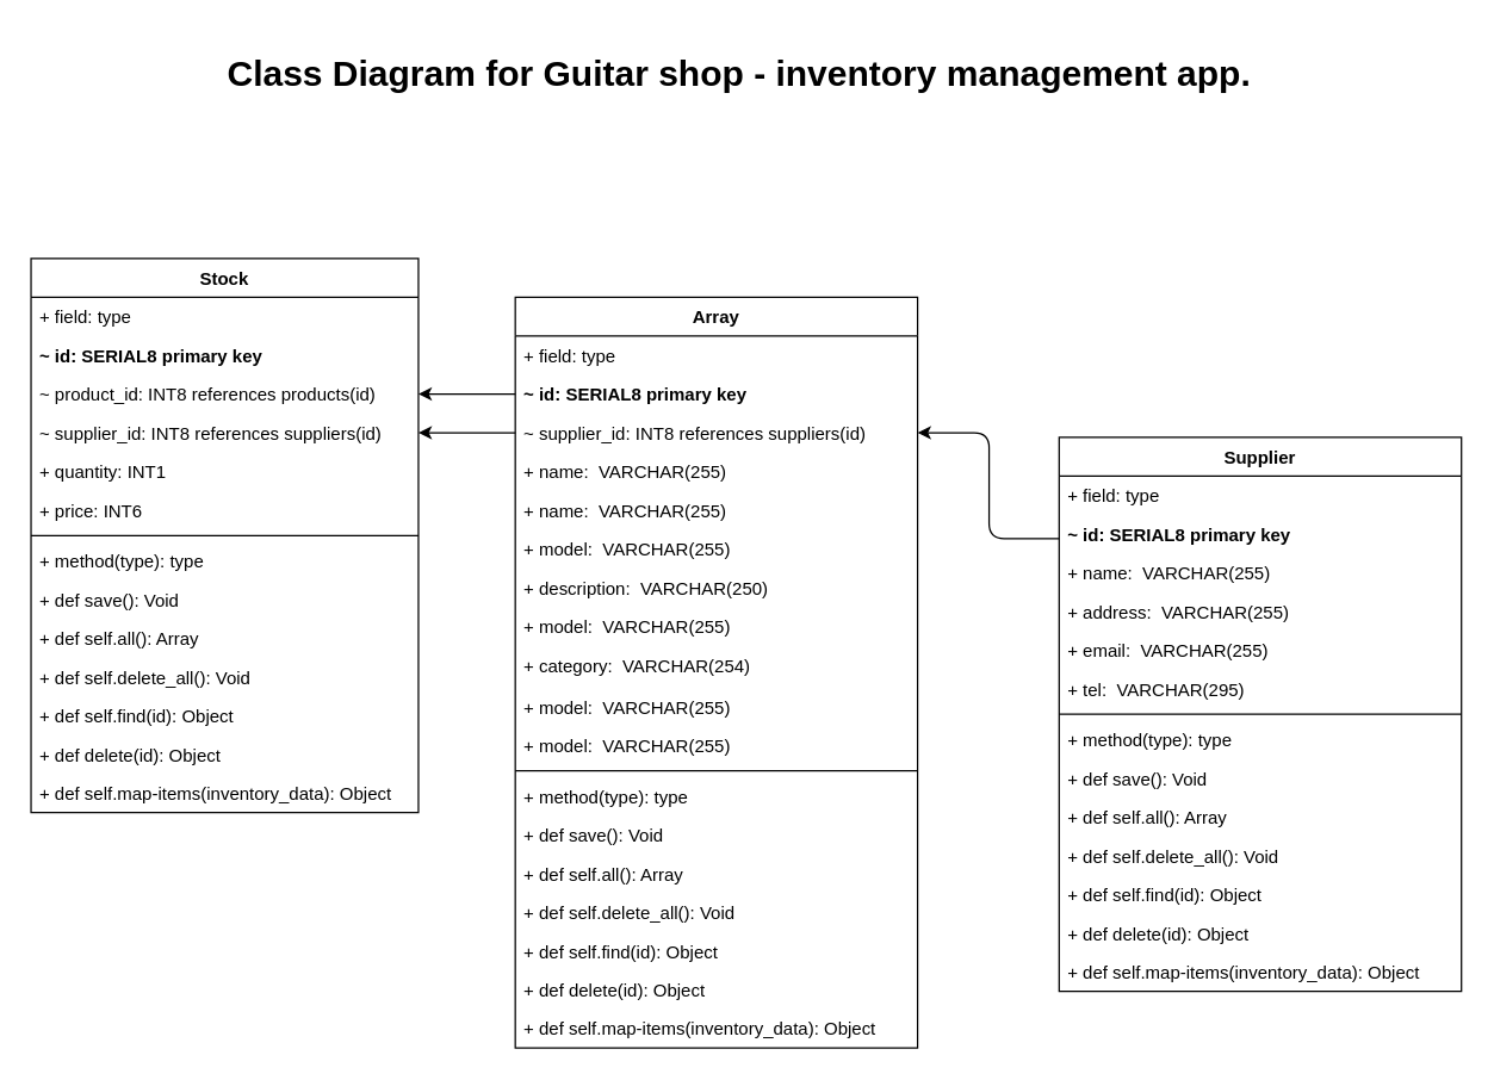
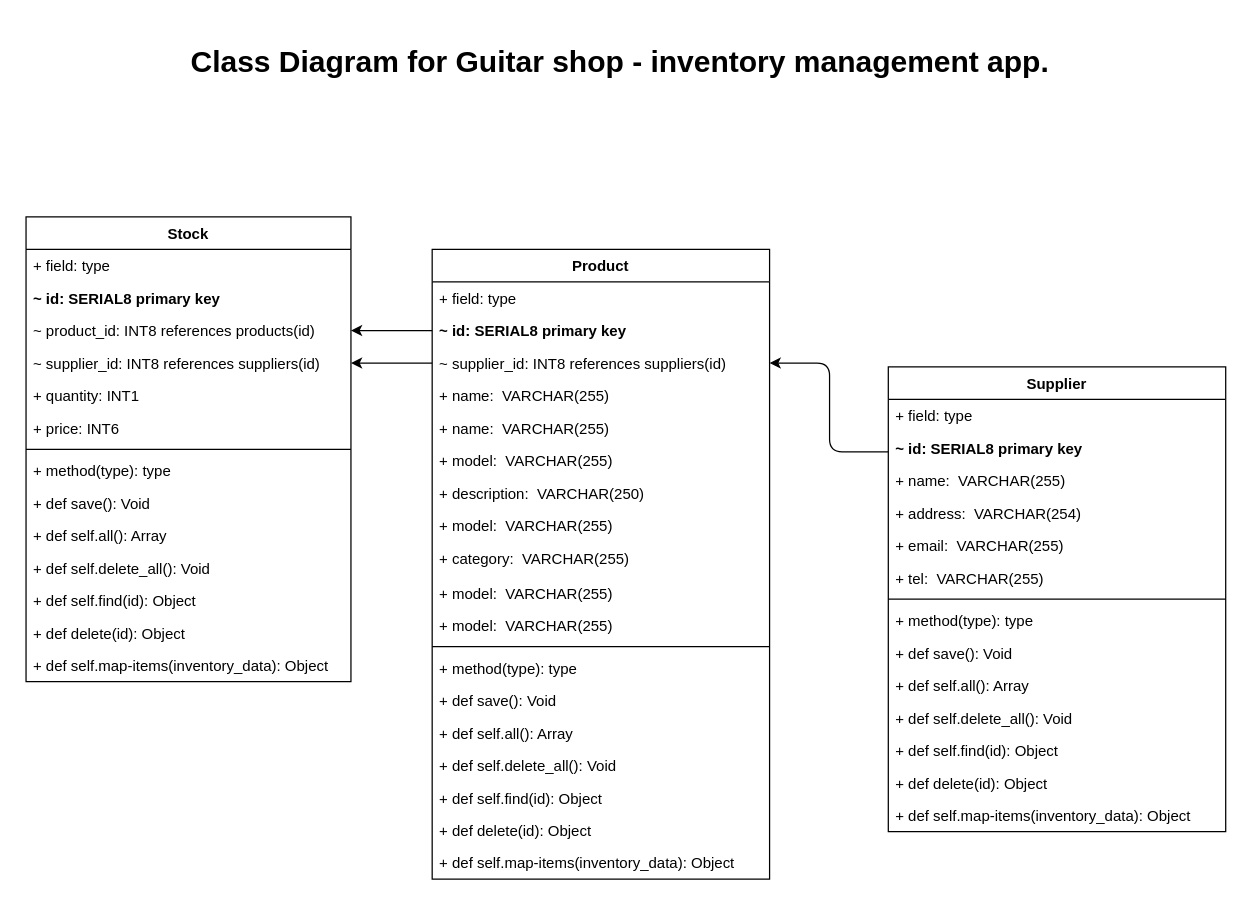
  <mxCell id="0" />
  <mxCell id="1" parent="0" />
  <mxCell id="2" value="Class Diagram for Guitar shop - inventory management app." style="text;strokeColor=none;fillColor=none;html=1;fontSize=24;fontStyle=1;verticalAlign=middle;align=center;" parent="1" vertex="1"><mxGeometry x="50" y="20" width="890" height="60" as="geometry" /></mxCell>
  <mxCell id="3" value="Stock" style="swimlane;fontStyle=1;align=center;verticalAlign=top;childLayout=stackLayout;horizontal=1;startSize=26;horizontalStack=0;resizeParent=1;resizeParentMax=0;resizeLast=0;collapsible=1;marginBottom=0;" parent="1" vertex="1"><mxGeometry x="20" y="173" width="260" height="372" as="geometry" /></mxCell>
  <mxCell id="4" value="+ field: type" style="text;strokeColor=none;fillColor=none;align=left;verticalAlign=top;spacingLeft=4;spacingRight=4;overflow=hidden;rotatable=0;points=[[0,0.5],[1,0.5]];portConstraint=eastwest;" parent="3" vertex="1"><mxGeometry y="26" width="260" height="26" as="geometry" /></mxCell>
  <mxCell id="5" value="~ id: SERIAL8 primary key " style="text;strokeColor=none;fillColor=none;align=left;verticalAlign=top;spacingLeft=4;spacingRight=4;overflow=hidden;rotatable=0;points=[[0,0.5],[1,0.5]];portConstraint=eastwest;fontStyle=1" parent="3" vertex="1"><mxGeometry y="52" width="260" height="26" as="geometry" /></mxCell>
  <mxCell id="6" value="~ product_id: INT8 references products(id)&#10;" style="text;strokeColor=none;fillColor=none;align=left;verticalAlign=top;spacingLeft=4;spacingRight=4;overflow=hidden;rotatable=0;points=[[0,0.5],[1,0.5]];portConstraint=eastwest;" parent="3" vertex="1"><mxGeometry y="78" width="260" height="26" as="geometry" /></mxCell>
  <mxCell id="7" value="~ supplier_id: INT8 references suppliers(id)" style="text;strokeColor=none;fillColor=none;align=left;verticalAlign=top;spacingLeft=4;spacingRight=4;overflow=hidden;rotatable=0;points=[[0,0.5],[1,0.5]];portConstraint=eastwest;" parent="3" vertex="1"><mxGeometry y="104" width="260" height="26" as="geometry" /></mxCell>
  <mxCell id="8" value="+ quantity: INT1" style="text;strokeColor=none;fillColor=none;align=left;verticalAlign=top;spacingLeft=4;spacingRight=4;overflow=hidden;rotatable=0;points=[[0,0.5],[1,0.5]];portConstraint=eastwest;" parent="3" vertex="1"><mxGeometry y="130" width="260" height="26" as="geometry" /></mxCell>
  <mxCell id="9" value="+ price: INT6" style="text;strokeColor=none;fillColor=none;align=left;verticalAlign=top;spacingLeft=4;spacingRight=4;overflow=hidden;rotatable=0;points=[[0,0.5],[1,0.5]];portConstraint=eastwest;" parent="3" vertex="1"><mxGeometry y="156" width="260" height="26" as="geometry" /></mxCell>
  <mxCell id="10" value="" style="line;strokeWidth=1;fillColor=none;align=left;verticalAlign=middle;spacingTop=-1;spacingLeft=3;spacingRight=3;rotatable=0;labelPosition=right;points=[];portConstraint=eastwest;" parent="3" vertex="1"><mxGeometry y="182" width="260" height="8" as="geometry" /></mxCell>
  <mxCell id="11" value="+ method(type): type" style="text;strokeColor=none;fillColor=none;align=left;verticalAlign=top;spacingLeft=4;spacingRight=4;overflow=hidden;rotatable=0;points=[[0,0.5],[1,0.5]];portConstraint=eastwest;" parent="3" vertex="1"><mxGeometry y="190" width="260" height="26" as="geometry" /></mxCell>
  <mxCell id="12" value="+ def save(): Void" style="text;strokeColor=none;fillColor=none;align=left;verticalAlign=top;spacingLeft=4;spacingRight=4;overflow=hidden;rotatable=0;points=[[0,0.5],[1,0.5]];portConstraint=eastwest;" parent="3" vertex="1"><mxGeometry y="216" width="260" height="26" as="geometry" /></mxCell>
  <mxCell id="13" value="+ def self.all(): Array" style="text;strokeColor=none;fillColor=none;align=left;verticalAlign=top;spacingLeft=4;spacingRight=4;overflow=hidden;rotatable=0;points=[[0,0.5],[1,0.5]];portConstraint=eastwest;" parent="3" vertex="1"><mxGeometry y="242" width="260" height="26" as="geometry" /></mxCell>
  <mxCell id="14" value="+ def self.delete_all(): Void" style="text;strokeColor=none;fillColor=none;align=left;verticalAlign=top;spacingLeft=4;spacingRight=4;overflow=hidden;rotatable=0;points=[[0,0.5],[1,0.5]];portConstraint=eastwest;" parent="3" vertex="1"><mxGeometry y="268" width="260" height="26" as="geometry" /></mxCell>
  <mxCell id="15" value="+ def self.find(id): Object" style="text;strokeColor=none;fillColor=none;align=left;verticalAlign=top;spacingLeft=4;spacingRight=4;overflow=hidden;rotatable=0;points=[[0,0.5],[1,0.5]];portConstraint=eastwest;" parent="3" vertex="1"><mxGeometry y="294" width="260" height="26" as="geometry" /></mxCell>
  <mxCell id="16" value="+ def delete(id): Object" style="text;strokeColor=none;fillColor=none;align=left;verticalAlign=top;spacingLeft=4;spacingRight=4;overflow=hidden;rotatable=0;points=[[0,0.5],[1,0.5]];portConstraint=eastwest;" parent="3" vertex="1"><mxGeometry y="320" width="260" height="26" as="geometry" /></mxCell>
  <mxCell id="17" value="+ def self.map-items(inventory_data): Object" style="text;strokeColor=none;fillColor=none;align=left;verticalAlign=top;spacingLeft=4;spacingRight=4;overflow=hidden;rotatable=0;points=[[0,0.5],[1,0.5]];portConstraint=eastwest;" parent="3" vertex="1"><mxGeometry y="346" width="260" height="26" as="geometry" /></mxCell>
- <mxCell id="18" value="Array" style="swimlane;fontStyle=1;align=center;verticalAlign=top;childLayout=stackLayout;horizontal=1;startSize=26;horizontalStack=0;resizeParent=1;resizeParentMax=0;resizeLast=0;collapsible=1;marginBottom=0;" parent="1" vertex="1"><mxGeometry x="345" y="199" width="270" height="504" as="geometry" /></mxCell>
+ <mxCell id="18" value="Product" style="swimlane;fontStyle=1;align=center;verticalAlign=top;childLayout=stackLayout;horizontal=1;startSize=26;horizontalStack=0;resizeParent=1;resizeParentMax=0;resizeLast=0;collapsible=1;marginBottom=0;" parent="1" vertex="1"><mxGeometry x="345" y="199" width="270" height="504" as="geometry" /></mxCell>
  <mxCell id="19" value="+ field: type" style="text;strokeColor=none;fillColor=none;align=left;verticalAlign=top;spacingLeft=4;spacingRight=4;overflow=hidden;rotatable=0;points=[[0,0.5],[1,0.5]];portConstraint=eastwest;" parent="18" vertex="1"><mxGeometry y="26" width="270" height="26" as="geometry" /></mxCell>
  <mxCell id="20" value="~ id: SERIAL8 primary key " style="text;strokeColor=none;fillColor=none;align=left;verticalAlign=top;spacingLeft=4;spacingRight=4;overflow=hidden;rotatable=0;points=[[0,0.5],[1,0.5]];portConstraint=eastwest;fontStyle=1" parent="18" vertex="1"><mxGeometry y="52" width="270" height="26" as="geometry" /></mxCell>
  <mxCell id="21" value="~ supplier_id: INT8 references suppliers(id)" style="text;strokeColor=none;fillColor=none;align=left;verticalAlign=top;spacingLeft=4;spacingRight=4;overflow=hidden;rotatable=0;points=[[0,0.5],[1,0.5]];portConstraint=eastwest;" parent="18" vertex="1"><mxGeometry y="78" width="270" height="26" as="geometry" /></mxCell>
  <mxCell id="22" value="+ name:  VARCHAR(255)" style="text;strokeColor=none;fillColor=none;align=left;verticalAlign=top;spacingLeft=4;spacingRight=4;overflow=hidden;rotatable=0;points=[[0,0.5],[1,0.5]];portConstraint=eastwest;" parent="18" vertex="1"><mxGeometry y="104" width="270" height="26" as="geometry" /></mxCell>
  <mxCell id="23" value="+ name:  VARCHAR(255)" style="text;strokeColor=none;fillColor=none;align=left;verticalAlign=top;spacingLeft=4;spacingRight=4;overflow=hidden;rotatable=0;points=[[0,0.5],[1,0.5]];portConstraint=eastwest;" parent="18" vertex="1"><mxGeometry y="130" width="270" height="26" as="geometry" /></mxCell>
  <mxCell id="24" value="+ model:  VARCHAR(255)" style="text;strokeColor=none;fillColor=none;align=left;verticalAlign=top;spacingLeft=4;spacingRight=4;overflow=hidden;rotatable=0;points=[[0,0.5],[1,0.5]];portConstraint=eastwest;" parent="18" vertex="1"><mxGeometry y="156" width="270" height="26" as="geometry" /></mxCell>
  <mxCell id="25" value="+ description:  VARCHAR(250)" style="text;strokeColor=none;fillColor=none;align=left;verticalAlign=top;spacingLeft=4;spacingRight=4;overflow=hidden;rotatable=0;points=[[0,0.5],[1,0.5]];portConstraint=eastwest;" parent="18" vertex="1"><mxGeometry y="182" width="270" height="26" as="geometry" /></mxCell>
  <mxCell id="26" value="+ model:  VARCHAR(255)" style="text;strokeColor=none;fillColor=none;align=left;verticalAlign=top;spacingLeft=4;spacingRight=4;overflow=hidden;rotatable=0;points=[[0,0.5],[1,0.5]];portConstraint=eastwest;" parent="18" vertex="1"><mxGeometry y="208" width="270" height="26" as="geometry" /></mxCell>
- <mxCell id="27" value="+ category:  VARCHAR(254)" style="text;strokeColor=none;fillColor=none;align=left;verticalAlign=top;spacingLeft=4;spacingRight=4;overflow=hidden;rotatable=0;points=[[0,0.5],[1,0.5]];portConstraint=eastwest;" parent="18" vertex="1"><mxGeometry y="234" width="270" height="28" as="geometry" /></mxCell>
+ <mxCell id="27" value="+ category:  VARCHAR(255)" style="text;strokeColor=none;fillColor=none;align=left;verticalAlign=top;spacingLeft=4;spacingRight=4;overflow=hidden;rotatable=0;points=[[0,0.5],[1,0.5]];portConstraint=eastwest;" parent="18" vertex="1"><mxGeometry y="234" width="270" height="28" as="geometry" /></mxCell>
  <mxCell id="28" value="+ model:  VARCHAR(255)" style="text;strokeColor=none;fillColor=none;align=left;verticalAlign=top;spacingLeft=4;spacingRight=4;overflow=hidden;rotatable=0;points=[[0,0.5],[1,0.5]];portConstraint=eastwest;" parent="18" vertex="1"><mxGeometry y="262" width="270" height="26" as="geometry" /></mxCell>
  <mxCell id="29" value="+ model:  VARCHAR(255)" style="text;strokeColor=none;fillColor=none;align=left;verticalAlign=top;spacingLeft=4;spacingRight=4;overflow=hidden;rotatable=0;points=[[0,0.5],[1,0.5]];portConstraint=eastwest;" parent="18" vertex="1"><mxGeometry y="288" width="270" height="26" as="geometry" /></mxCell>
  <mxCell id="30" value="" style="line;strokeWidth=1;fillColor=none;align=left;verticalAlign=middle;spacingTop=-1;spacingLeft=3;spacingRight=3;rotatable=0;labelPosition=right;points=[];portConstraint=eastwest;" parent="18" vertex="1"><mxGeometry y="314" width="270" height="8" as="geometry" /></mxCell>
  <mxCell id="31" value="+ method(type): type" style="text;strokeColor=none;fillColor=none;align=left;verticalAlign=top;spacingLeft=4;spacingRight=4;overflow=hidden;rotatable=0;points=[[0,0.5],[1,0.5]];portConstraint=eastwest;" parent="18" vertex="1"><mxGeometry y="322" width="270" height="26" as="geometry" /></mxCell>
  <mxCell id="32" value="+ def save(): Void" style="text;strokeColor=none;fillColor=none;align=left;verticalAlign=top;spacingLeft=4;spacingRight=4;overflow=hidden;rotatable=0;points=[[0,0.5],[1,0.5]];portConstraint=eastwest;" parent="18" vertex="1"><mxGeometry y="348" width="270" height="26" as="geometry" /></mxCell>
  <mxCell id="33" value="+ def self.all(): Array" style="text;strokeColor=none;fillColor=none;align=left;verticalAlign=top;spacingLeft=4;spacingRight=4;overflow=hidden;rotatable=0;points=[[0,0.5],[1,0.5]];portConstraint=eastwest;" parent="18" vertex="1"><mxGeometry y="374" width="270" height="26" as="geometry" /></mxCell>
  <mxCell id="34" value="+ def self.delete_all(): Void" style="text;strokeColor=none;fillColor=none;align=left;verticalAlign=top;spacingLeft=4;spacingRight=4;overflow=hidden;rotatable=0;points=[[0,0.5],[1,0.5]];portConstraint=eastwest;" parent="18" vertex="1"><mxGeometry y="400" width="270" height="26" as="geometry" /></mxCell>
  <mxCell id="35" value="+ def self.find(id): Object" style="text;strokeColor=none;fillColor=none;align=left;verticalAlign=top;spacingLeft=4;spacingRight=4;overflow=hidden;rotatable=0;points=[[0,0.5],[1,0.5]];portConstraint=eastwest;" parent="18" vertex="1"><mxGeometry y="426" width="270" height="26" as="geometry" /></mxCell>
  <mxCell id="36" value="+ def delete(id): Object" style="text;strokeColor=none;fillColor=none;align=left;verticalAlign=top;spacingLeft=4;spacingRight=4;overflow=hidden;rotatable=0;points=[[0,0.5],[1,0.5]];portConstraint=eastwest;" parent="18" vertex="1"><mxGeometry y="452" width="270" height="26" as="geometry" /></mxCell>
  <mxCell id="37" value="+ def self.map-items(inventory_data): Object" style="text;strokeColor=none;fillColor=none;align=left;verticalAlign=top;spacingLeft=4;spacingRight=4;overflow=hidden;rotatable=0;points=[[0,0.5],[1,0.5]];portConstraint=eastwest;" parent="18" vertex="1"><mxGeometry y="478" width="270" height="26" as="geometry" /></mxCell>
  <mxCell id="38" style="edgeStyle=none;rounded=0;orthogonalLoop=1;jettySize=auto;html=1;entryX=1;entryY=0.5;entryDx=0;entryDy=0;" parent="18" source="21" target="21" edge="1"><mxGeometry relative="1" as="geometry" /></mxCell>
  <mxCell id="39" value="Supplier" style="swimlane;fontStyle=1;align=center;verticalAlign=top;childLayout=stackLayout;horizontal=1;startSize=26;horizontalStack=0;resizeParent=1;resizeParentMax=0;resizeLast=0;collapsible=1;marginBottom=0;" parent="1" vertex="1"><mxGeometry x="710" y="293" width="270" height="372" as="geometry" /></mxCell>
  <mxCell id="40" value="+ field: type" style="text;strokeColor=none;fillColor=none;align=left;verticalAlign=top;spacingLeft=4;spacingRight=4;overflow=hidden;rotatable=0;points=[[0,0.5],[1,0.5]];portConstraint=eastwest;" parent="39" vertex="1"><mxGeometry y="26" width="270" height="26" as="geometry" /></mxCell>
  <mxCell id="41" value="~ id: SERIAL8 primary key " style="text;strokeColor=none;fillColor=none;align=left;verticalAlign=top;spacingLeft=4;spacingRight=4;overflow=hidden;rotatable=0;points=[[0,0.5],[1,0.5]];portConstraint=eastwest;fontStyle=1" parent="39" vertex="1"><mxGeometry y="52" width="270" height="26" as="geometry" /></mxCell>
  <mxCell id="42" value="+ name:  VARCHAR(255)" style="text;strokeColor=none;fillColor=none;align=left;verticalAlign=top;spacingLeft=4;spacingRight=4;overflow=hidden;rotatable=0;points=[[0,0.5],[1,0.5]];portConstraint=eastwest;" parent="39" vertex="1"><mxGeometry y="78" width="270" height="26" as="geometry" /></mxCell>
- <mxCell id="43" value="+ address:  VARCHAR(255)" style="text;strokeColor=none;fillColor=none;align=left;verticalAlign=top;spacingLeft=4;spacingRight=4;overflow=hidden;rotatable=0;points=[[0,0.5],[1,0.5]];portConstraint=eastwest;" parent="39" vertex="1"><mxGeometry y="104" width="270" height="26" as="geometry" /></mxCell>
+ <mxCell id="43" value="+ address:  VARCHAR(254)" style="text;strokeColor=none;fillColor=none;align=left;verticalAlign=top;spacingLeft=4;spacingRight=4;overflow=hidden;rotatable=0;points=[[0,0.5],[1,0.5]];portConstraint=eastwest;" parent="39" vertex="1"><mxGeometry y="104" width="270" height="26" as="geometry" /></mxCell>
  <mxCell id="44" value="+ email:  VARCHAR(255)" style="text;strokeColor=none;fillColor=none;align=left;verticalAlign=top;spacingLeft=4;spacingRight=4;overflow=hidden;rotatable=0;points=[[0,0.5],[1,0.5]];portConstraint=eastwest;" parent="39" vertex="1"><mxGeometry y="130" width="270" height="26" as="geometry" /></mxCell>
- <mxCell id="45" value="+ tel:  VARCHAR(295)" style="text;strokeColor=none;fillColor=none;align=left;verticalAlign=top;spacingLeft=4;spacingRight=4;overflow=hidden;rotatable=0;points=[[0,0.5],[1,0.5]];portConstraint=eastwest;" parent="39" vertex="1"><mxGeometry y="156" width="270" height="26" as="geometry" /></mxCell>
+ <mxCell id="45" value="+ tel:  VARCHAR(255)" style="text;strokeColor=none;fillColor=none;align=left;verticalAlign=top;spacingLeft=4;spacingRight=4;overflow=hidden;rotatable=0;points=[[0,0.5],[1,0.5]];portConstraint=eastwest;" parent="39" vertex="1"><mxGeometry y="156" width="270" height="26" as="geometry" /></mxCell>
  <mxCell id="46" value="" style="line;strokeWidth=1;fillColor=none;align=left;verticalAlign=middle;spacingTop=-1;spacingLeft=3;spacingRight=3;rotatable=0;labelPosition=right;points=[];portConstraint=eastwest;" parent="39" vertex="1"><mxGeometry y="182" width="270" height="8" as="geometry" /></mxCell>
  <mxCell id="47" value="+ method(type): type" style="text;strokeColor=none;fillColor=none;align=left;verticalAlign=top;spacingLeft=4;spacingRight=4;overflow=hidden;rotatable=0;points=[[0,0.5],[1,0.5]];portConstraint=eastwest;" parent="39" vertex="1"><mxGeometry y="190" width="270" height="26" as="geometry" /></mxCell>
  <mxCell id="48" value="+ def save(): Void" style="text;strokeColor=none;fillColor=none;align=left;verticalAlign=top;spacingLeft=4;spacingRight=4;overflow=hidden;rotatable=0;points=[[0,0.5],[1,0.5]];portConstraint=eastwest;" parent="39" vertex="1"><mxGeometry y="216" width="270" height="26" as="geometry" /></mxCell>
  <mxCell id="49" value="+ def self.all(): Array" style="text;strokeColor=none;fillColor=none;align=left;verticalAlign=top;spacingLeft=4;spacingRight=4;overflow=hidden;rotatable=0;points=[[0,0.5],[1,0.5]];portConstraint=eastwest;" parent="39" vertex="1"><mxGeometry y="242" width="270" height="26" as="geometry" /></mxCell>
  <mxCell id="50" value="+ def self.delete_all(): Void" style="text;strokeColor=none;fillColor=none;align=left;verticalAlign=top;spacingLeft=4;spacingRight=4;overflow=hidden;rotatable=0;points=[[0,0.5],[1,0.5]];portConstraint=eastwest;" parent="39" vertex="1"><mxGeometry y="268" width="270" height="26" as="geometry" /></mxCell>
  <mxCell id="51" value="+ def self.find(id): Object" style="text;strokeColor=none;fillColor=none;align=left;verticalAlign=top;spacingLeft=4;spacingRight=4;overflow=hidden;rotatable=0;points=[[0,0.5],[1,0.5]];portConstraint=eastwest;" parent="39" vertex="1"><mxGeometry y="294" width="270" height="26" as="geometry" /></mxCell>
  <mxCell id="52" value="+ def delete(id): Object" style="text;strokeColor=none;fillColor=none;align=left;verticalAlign=top;spacingLeft=4;spacingRight=4;overflow=hidden;rotatable=0;points=[[0,0.5],[1,0.5]];portConstraint=eastwest;" parent="39" vertex="1"><mxGeometry y="320" width="270" height="26" as="geometry" /></mxCell>
  <mxCell id="53" value="+ def self.map-items(inventory_data): Object" style="text;strokeColor=none;fillColor=none;align=left;verticalAlign=top;spacingLeft=4;spacingRight=4;overflow=hidden;rotatable=0;points=[[0,0.5],[1,0.5]];portConstraint=eastwest;" parent="39" vertex="1"><mxGeometry y="346" width="270" height="26" as="geometry" /></mxCell>
  <mxCell id="54" value="" style="edgeStyle=elbowEdgeStyle;elbow=horizontal;endArrow=classic;html=1;exitX=0;exitY=0.5;exitDx=0;exitDy=0;" parent="1" source="20" target="6" edge="1"><mxGeometry width="50" height="50" relative="1" as="geometry"><mxPoint x="290" y="279" as="sourcePoint" /><mxPoint x="340" y="229" as="targetPoint" /></mxGeometry></mxCell>
  <mxCell id="55" value="" style="edgeStyle=elbowEdgeStyle;elbow=horizontal;endArrow=classic;html=1;entryX=1;entryY=0.5;entryDx=0;entryDy=0;" parent="1" target="21" edge="1"><mxGeometry width="50" height="50" relative="1" as="geometry"><mxPoint x="710" y="361" as="sourcePoint" /><mxPoint x="635" y="298" as="targetPoint" /></mxGeometry></mxCell>
  <mxCell id="56" value="" style="edgeStyle=elbowEdgeStyle;elbow=horizontal;endArrow=classic;html=1;exitX=0;exitY=0.5;exitDx=0;exitDy=0;entryX=1;entryY=0.5;entryDx=0;entryDy=0;" edge="1" parent="1" source="21" target="7"><mxGeometry width="50" height="50" relative="1" as="geometry"><mxPoint x="350" y="345" as="sourcePoint" /><mxPoint x="300" y="241" as="targetPoint" /><Array as="points"><mxPoint x="310" y="283" /></Array></mxGeometry></mxCell>
